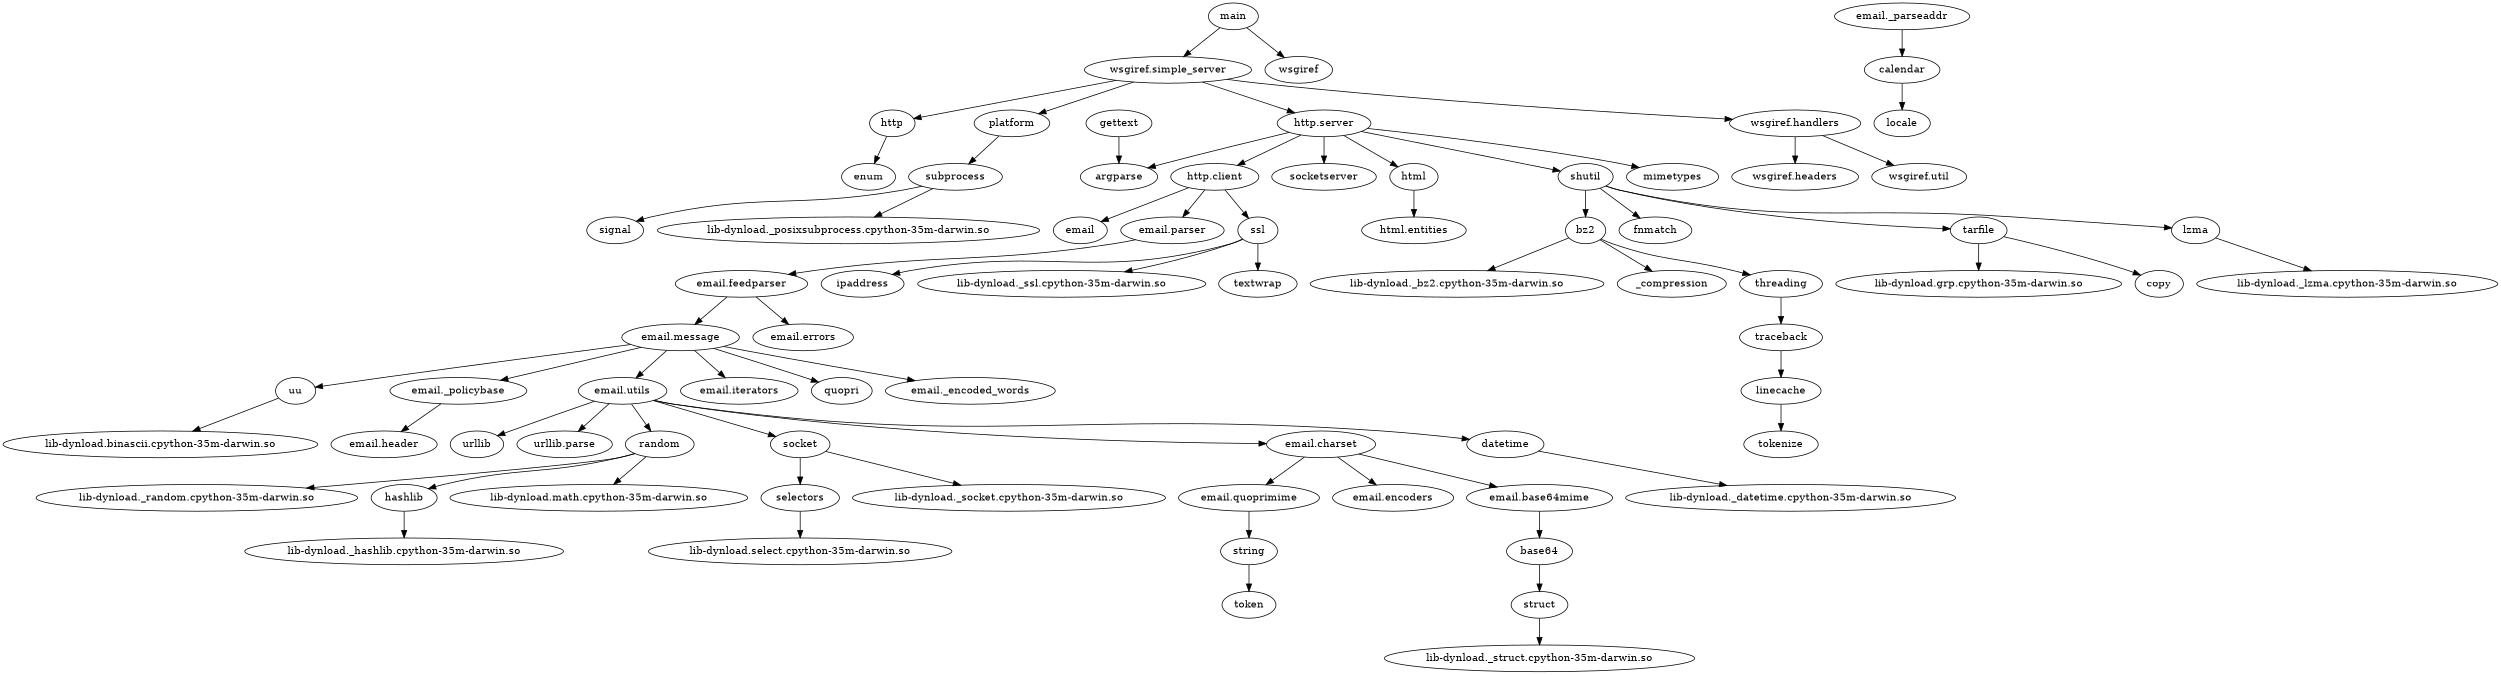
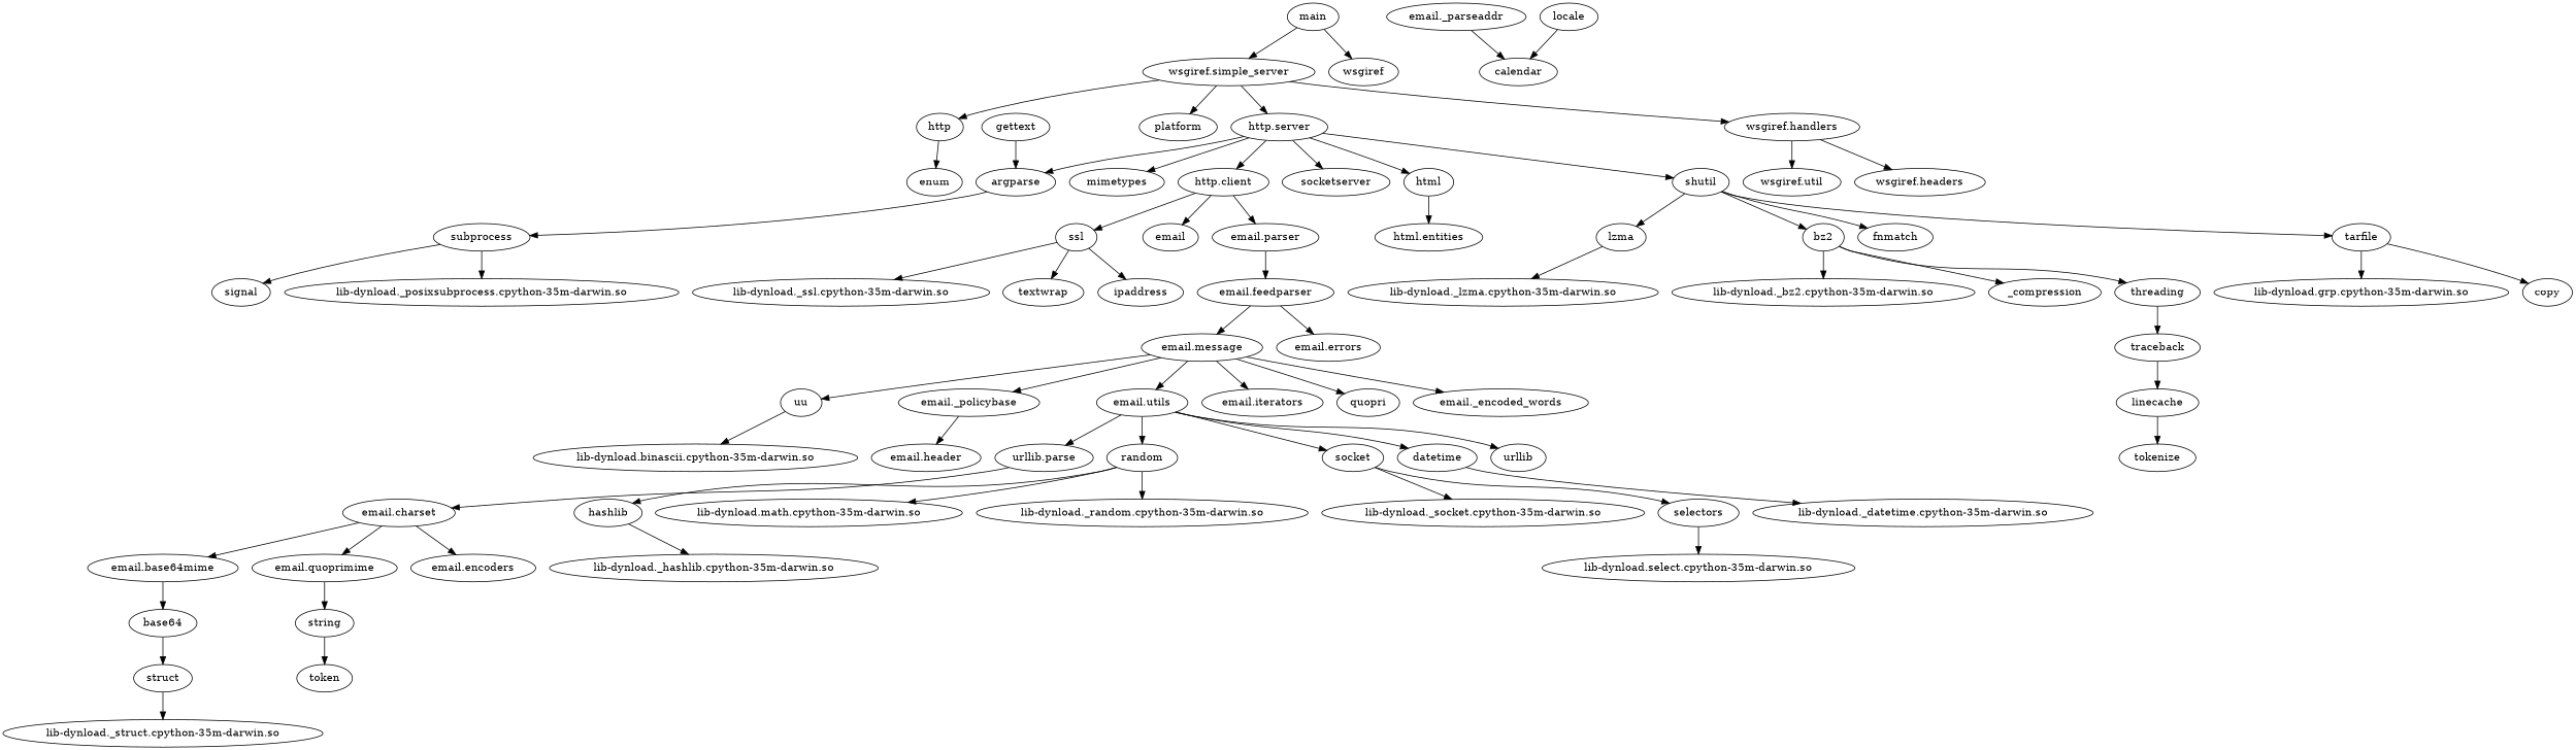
  digraph {
    n1 [label="wsgiref.handlers"]
    n2 [label="wsgiref.headers"]
    n3 [label="wsgiref.util"]
    n4 [label=uu]
    n5 [label="lib-dynload.binascii.cpython-35m-darwin.so"]
    n6 [label=struct]
    n7 [label="lib-dynload._struct.cpython-35m-darwin.so"]
    n8 [label=hashlib]
    n9 [label="lib-dynload._hashlib.cpython-35m-darwin.so"]
    n10 [label=threading]
    n11 [label=traceback]
    n12 [label=linecache]
    n13 [label=tokenize]
    n14 [label=html]
    n15 [label="html.entities"]
    n16 [label="email.quoprimime"]
    n17 [label=string]
    n18 [label=token]
    n19 [label="email.parser"]
    n20 [label="email.feedparser"]
    n21 [label="email.message"]
    n22 [label="email.errors"]
    n23 [label="email._policybase"]
    n24 [label="email.utils"]
    n25 [label="email.iterators"]
    n26 [label=quopri]
    n27 [label="email._encoded_words"]
    n28 [label=tarfile]
    n29 [label="lib-dynload.grp.cpython-35m-darwin.so"]
    n30 [label=copy]
    n31 [label=shutil]
    n32 [label=lzma]
    n33 [label=bz2]
    n34 [label=fnmatch]
    n35 [label="lib-dynload._lzma.cpython-35m-darwin.so"]
    n36 [label="lib-dynload._bz2.cpython-35m-darwin.so"]
    n37 [label=_compression]
    n38 [label=http]
    n39 [label=enum]
    n40 [label="email.charset"]
    n41 [label="email.encoders"]
    n42 [label="email.base64mime"]
    n43 [label=base64]
    n44 [label="wsgiref.simple_server"]
    n45 [label=platform]
    n46 [label="http.server"]
    n47 [label=subprocess]
    n48 [label=mimetypes]
    n49 [label="http.client"]
    n50 [label=argparse]
    n51 [label=socketserver]
    n52 [label=signal]
    n53 [label="lib-dynload._posixsubprocess.cpython-35m-darwin.so"]
    n54 [label=ssl]
    n55 [label=email]
    n56 [label=datetime]
    n57 [label="lib-dynload._datetime.cpython-35m-darwin.so"]
    n58 [label="email.header"]
    n59 [label=urllib]
    n60 [label="urllib.parse"]
    n61 [label=random]
    n62 [label=socket]
    n63 [label=textwrap]
    n64 [label=ipaddress]
    n65 [label="lib-dynload._ssl.cpython-35m-darwin.so"]
    n66 [label=gettext]
    n67 [label="email._parseaddr"]
    n68 [label=calendar]
    n69 [label="lib-dynload.math.cpython-35m-darwin.so"]
    n70 [label="lib-dynload._random.cpython-35m-darwin.so"]
    n71 [label="lib-dynload._socket.cpython-35m-darwin.so"]
    n72 [label=selectors]
    n73 [label=locale]
    n74 [label="lib-dynload.select.cpython-35m-darwin.so"]
    n75 [label=main]
    n76 [label=wsgiref]
    n1 -> n2
    n1 -> n3
    n4 -> n5
    n6 -> n7
    n8 -> n9
    n10 -> n11
    n11 -> n12
    n12 -> n13
    n14 -> n15
    n16 -> n17
    n17 -> n18
    n19 -> n20
    n20 -> n21
    n20 -> n22
    n21 -> n4
    n21 -> n23
    n21 -> n24
    n21 -> n25
    n21 -> n26
    n21 -> n27
    n23 -> n58
-   n24 -> n40
+   n60 -> n40
    n24 -> n56
    n24 -> n59
    n24 -> n60
    n24 -> n61
    n24 -> n62
    n28 -> n29
    n28 -> n30
    n31 -> n28
    n31 -> n32
    n31 -> n33
    n31 -> n34
    n32 -> n35
    n33 -> n10
    n33 -> n36
    n33 -> n37
    n38 -> n39
    n40 -> n16
    n40 -> n41
    n40 -> n42
    n42 -> n43
    n43 -> n6
    n44 -> n1
    n44 -> n38
    n44 -> n45
    n44 -> n46
-   n45 -> n47
+   n50 -> n47
    n46 -> n14
    n46 -> n31
    n46 -> n48
    n46 -> n49
    n46 -> n50
    n46 -> n51
    n47 -> n52
    n47 -> n53
    n49 -> n19
    n49 -> n54
    n49 -> n55
    n54 -> n63
    n54 -> n64
    n54 -> n65
    n56 -> n57
    n61 -> n8
    n61 -> n69
    n61 -> n70
    n62 -> n71
    n62 -> n72
    n66 -> n50
    n67 -> n68
-   n68 -> n73
+   n73 -> n68
    n72 -> n74
    n75 -> n44
    n75 -> n76
  }
